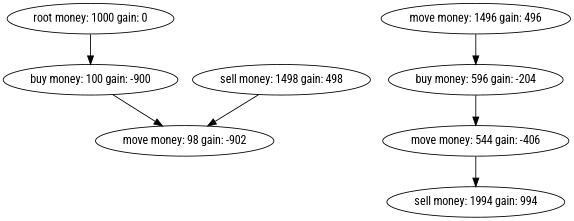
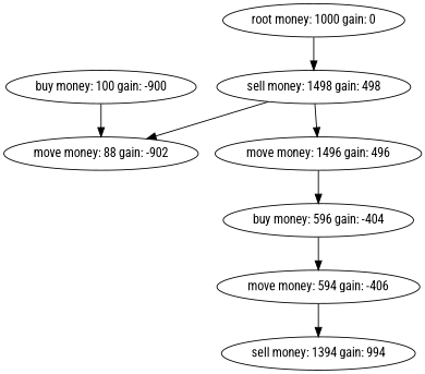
  digraph {
    fontname="Roboto Condensed"
    node [fontname="Roboto Condensed"]
    edge [fontname="Roboto Condensed"]
    n1 [label="root money: 1000 gain: 0"]
    n2 [label="buy money: 100 gain: -900"]
-   n3 [label="move money: 98 gain: -902"]
+   n3 [label="move money: 88 gain: -902"]
    n4 [label="sell money: 1498 gain: 498"]
    n5 [label="move money: 1496 gain: 496"]
-   n6 [label="buy money: 596 gain: -204"]
-   n7 [label="move money: 544 gain: -406"]
-   n8 [label="sell money: 1994 gain: 994"]
-   n1 -> n2
+   n6 [label="buy money: 596 gain: -404"]
+   n7 [label="move money: 594 gain: -406"]
+   n8 [label="sell money: 1394 gain: 994"]
+   n1 -> n4
    n2 -> n3
    n4 -> n3
+   n4 -> n5
    n5 -> n6
    n6 -> n7
    n7 -> n8
  }
